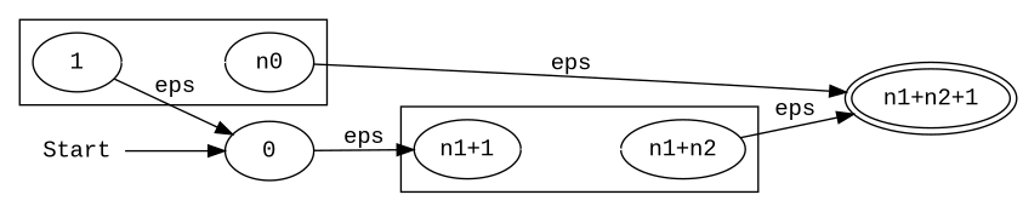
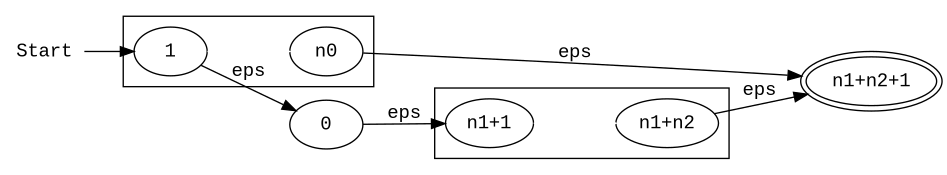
  digraph {
    fontname="Liberation Mono"
    rankdir=LR
    node [fontname="Liberation Mono"]
    edge [fontname="Liberation Mono"]
    1
    n2 [label=n0]
    "n1+1"
    "n1+n2"
    0
    "n1+n2+1" [peripheries=2]
    Start [shape=plaintext]
    subgraph cluster_1 {
      1
      n2
    }
    subgraph cluster_2 {
      "n1+1"
      "n1+n2"
    }
    1 -> n2 [color=white]
    1 -> 0 [label=eps]
    n2 -> "n1+n2+1" [label=eps]
    "n1+1" -> "n1+n2" [color=white]
    "n1+n2" -> "n1+n2+1" [label=eps]
    0 -> "n1+1" [label=eps]
-   Start -> 0
+   Start -> 1
  }
